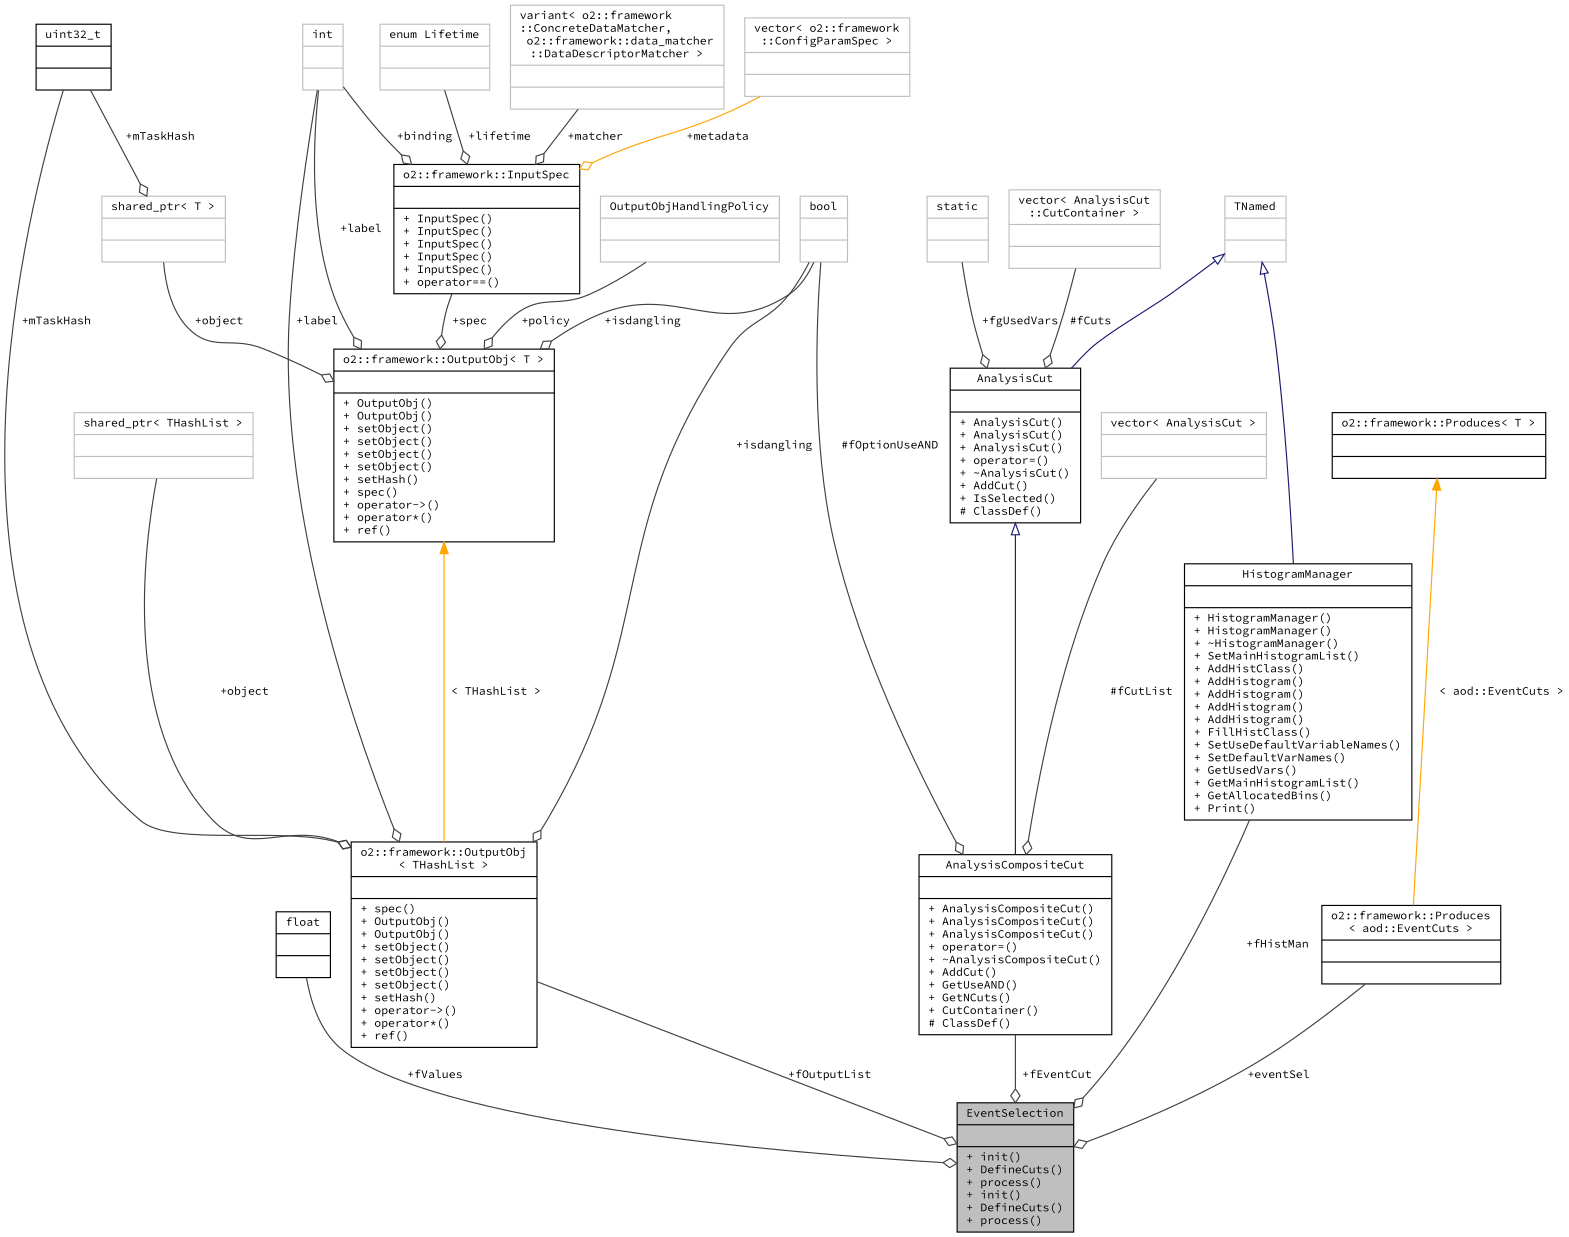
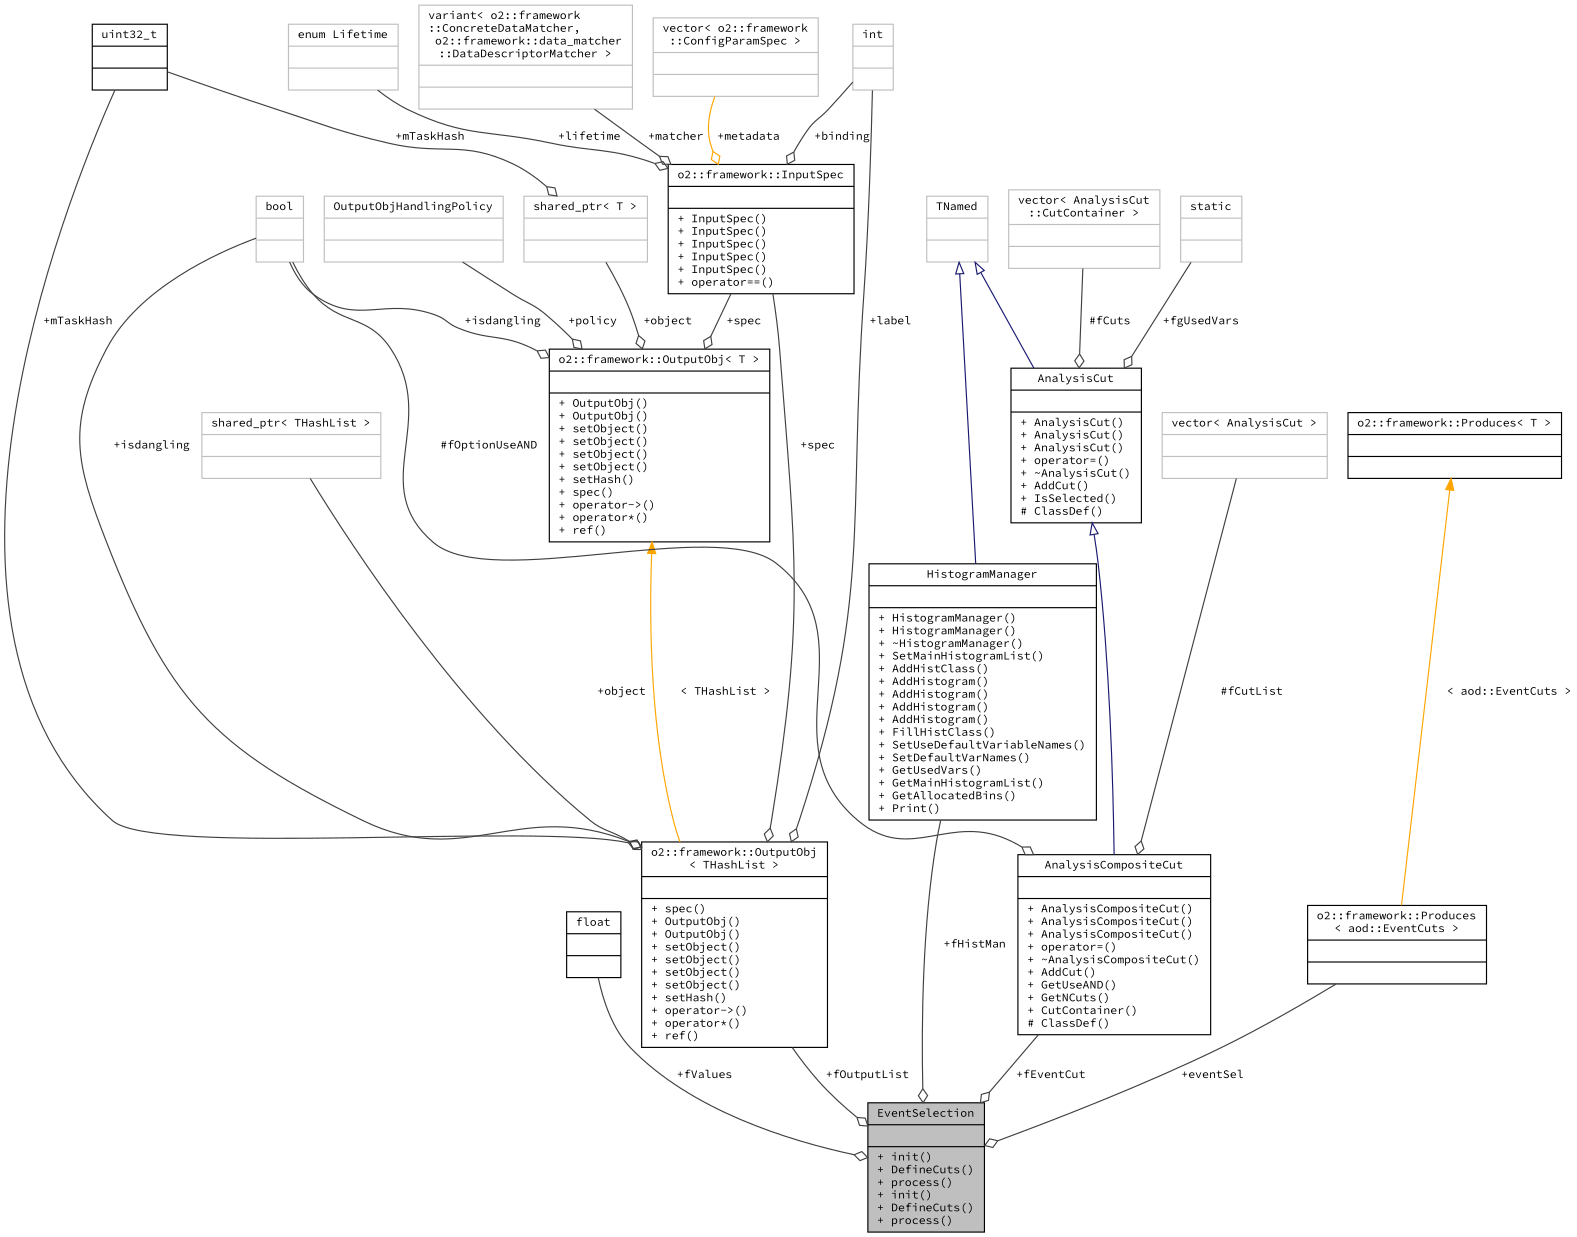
  digraph {
    fontname="Source Code Pro"
    node [color=grey75 fontname="Source Code Pro" fontsize=10 shape=record]
    edge [arrowhead=odiamond color=grey25 fontname="Source Code Pro" fontsize=10 labelfontname=Helvetica labelfontsize=10 style=solid]
    n1 [color=black fillcolor=grey75 fontcolor=black height=0.2 label="{EventSelection\n||+ init()\l+ DefineCuts()\l+ process()\l+ init()\l+ DefineCuts()\l+ process()\l}" style=filled width=0.4]
    n2 [color=black height=0.2 label="{float\n||}" width=0.4]
    n3 [color=black height=0.2 label="{o2::framework::OutputObj\l\< THashList \>\n||+ spec()\l+ OutputObj()\l+ OutputObj()\l+ setObject()\l+ setObject()\l+ setObject()\l+ setObject()\l+ setHash()\l+ operator-\>()\l+ operator*()\l+ ref()\l}" width=0.4]
    n4 [height=0.2 label="{OutputObjHandlingPolicy\n||}" width=0.4]
    n5 [color=black height=0.2 label="{o2::framework::OutputObj\< T \>\n||+ OutputObj()\l+ OutputObj()\l+ setObject()\l+ setObject()\l+ setObject()\l+ setObject()\l+ setHash()\l+ spec()\l+ operator-\>()\l+ operator*()\l+ ref()\l}" width=0.4]
    n6 [height=0.2 label="{shared_ptr\< THashList \>\n||}" width=0.4]
    n7 [color=black height=0.2 label="{uint32_t\n||}" width=0.4]
    n8 [height=0.2 label="{shared_ptr\< T \>\n||}" width=0.4]
    n9 [height=0.2 label="{int\n||}" width=0.4]
    n10 [color=black height=0.2 label="{o2::framework::InputSpec\n||+ InputSpec()\l+ InputSpec()\l+ InputSpec()\l+ InputSpec()\l+ InputSpec()\l+ operator==()\l}" width=0.4]
    n11 [height=0.2 label="{bool\n||}" width=0.4]
    n12 [color=black height=0.2 label="{AnalysisCompositeCut\n||+ AnalysisCompositeCut()\l+ AnalysisCompositeCut()\l+ AnalysisCompositeCut()\l+ operator=()\l+ ~AnalysisCompositeCut()\l+ AddCut()\l+ GetUseAND()\l+ GetNCuts()\l+ CutContainer()\l# ClassDef()\l}" width=0.4]
    n13 [height=0.2 label="{vector\< o2::framework\l::ConfigParamSpec \>\n||}" width=0.4]
    n14 [height=0.2 label="{enum Lifetime\n||}" width=0.4]
    n15 [height=0.2 label="{variant\< o2::framework\l::ConcreteDataMatcher,\l o2::framework::data_matcher\l::DataDescriptorMatcher \>\n||}" width=0.4]
    n16 [color=black height=0.2 label="{o2::framework::Produces\l\< aod::EventCuts \>\n||}" width=0.4]
    n17 [color=black height=0.2 label="{o2::framework::Produces\< T \>\n||}" width=0.4]
    n18 [color=black height=0.2 label="{AnalysisCut\n||+ AnalysisCut()\l+ AnalysisCut()\l+ AnalysisCut()\l+ operator=()\l+ ~AnalysisCut()\l+ AddCut()\l+ IsSelected()\l# ClassDef()\l}" width=0.4]
    n19 [height=0.2 label="{TNamed\n||}" width=0.4]
    n20 [color=black height=0.2 label="{HistogramManager\n||+ HistogramManager()\l+ HistogramManager()\l+ ~HistogramManager()\l+ SetMainHistogramList()\l+ AddHistClass()\l+ AddHistogram()\l+ AddHistogram()\l+ AddHistogram()\l+ AddHistogram()\l+ FillHistClass()\l+ SetUseDefaultVariableNames()\l+ SetDefaultVarNames()\l+ GetUsedVars()\l+ GetMainHistogramList()\l+ GetAllocatedBins()\l+ Print()\l}" width=0.4]
    n21 [height=0.2 label="{vector\< AnalysisCut\l::CutContainer \>\n||}" width=0.4]
    n22 [height=0.2 label="{static\n||}" width=0.4]
    n23 [height=0.2 label="{vector\< AnalysisCut \>\n||}" width=0.4]
    n2 -> n1 [label=" +fValues"]
    n3 -> n1 [label=" +fOutputList"]
    n4 -> n5 [label=" +policy"]
    n5 -> n3 [color=orange dir=back label=" \< THashList \>" arrowhead=""]
    n6 -> n3 [label=" +object"]
    n7 -> n3 [label=" +mTaskHash"]
    n7 -> n8 [label=" +mTaskHash"]
    n8 -> n5 [label=" +object"]
    n9 -> n3 [label=" +label"]
-   n9 -> n5 [label=" +label"]
    n9 -> n10 [label=" +binding"]
+   n10 -> n3 [label=" +spec"]
    n10 -> n5 [label=" +spec"]
    n11 -> n3 [label=" +isdangling"]
    n11 -> n5 [label=" +isdangling"]
    n11 -> n12 [label=" #fOptionUseAND"]
    n12 -> n1 [label=" +fEventCut"]
    n13 -> n10 [color=orange label=" +metadata"]
    n14 -> n10 [label=" +lifetime"]
    n15 -> n10 [label=" +matcher"]
    n16 -> n1 [label=" +eventSel"]
    n17 -> n16 [color=orange dir=back label=" \< aod::EventCuts \>" arrowhead=""]
    n18 -> n12 [arrowtail=onormal color=midnightblue dir=back arrowhead=""]
    n19 -> n18 [arrowtail=onormal color=midnightblue dir=back arrowhead=""]
    n19 -> n20 [arrowtail=onormal color=midnightblue dir=back arrowhead=""]
    n20 -> n1 [label=" +fHistMan"]
    n21 -> n18 [label=" #fCuts"]
    n22 -> n18 [label=" +fgUsedVars"]
    n23 -> n12 [label=" #fCutList"]
  }
